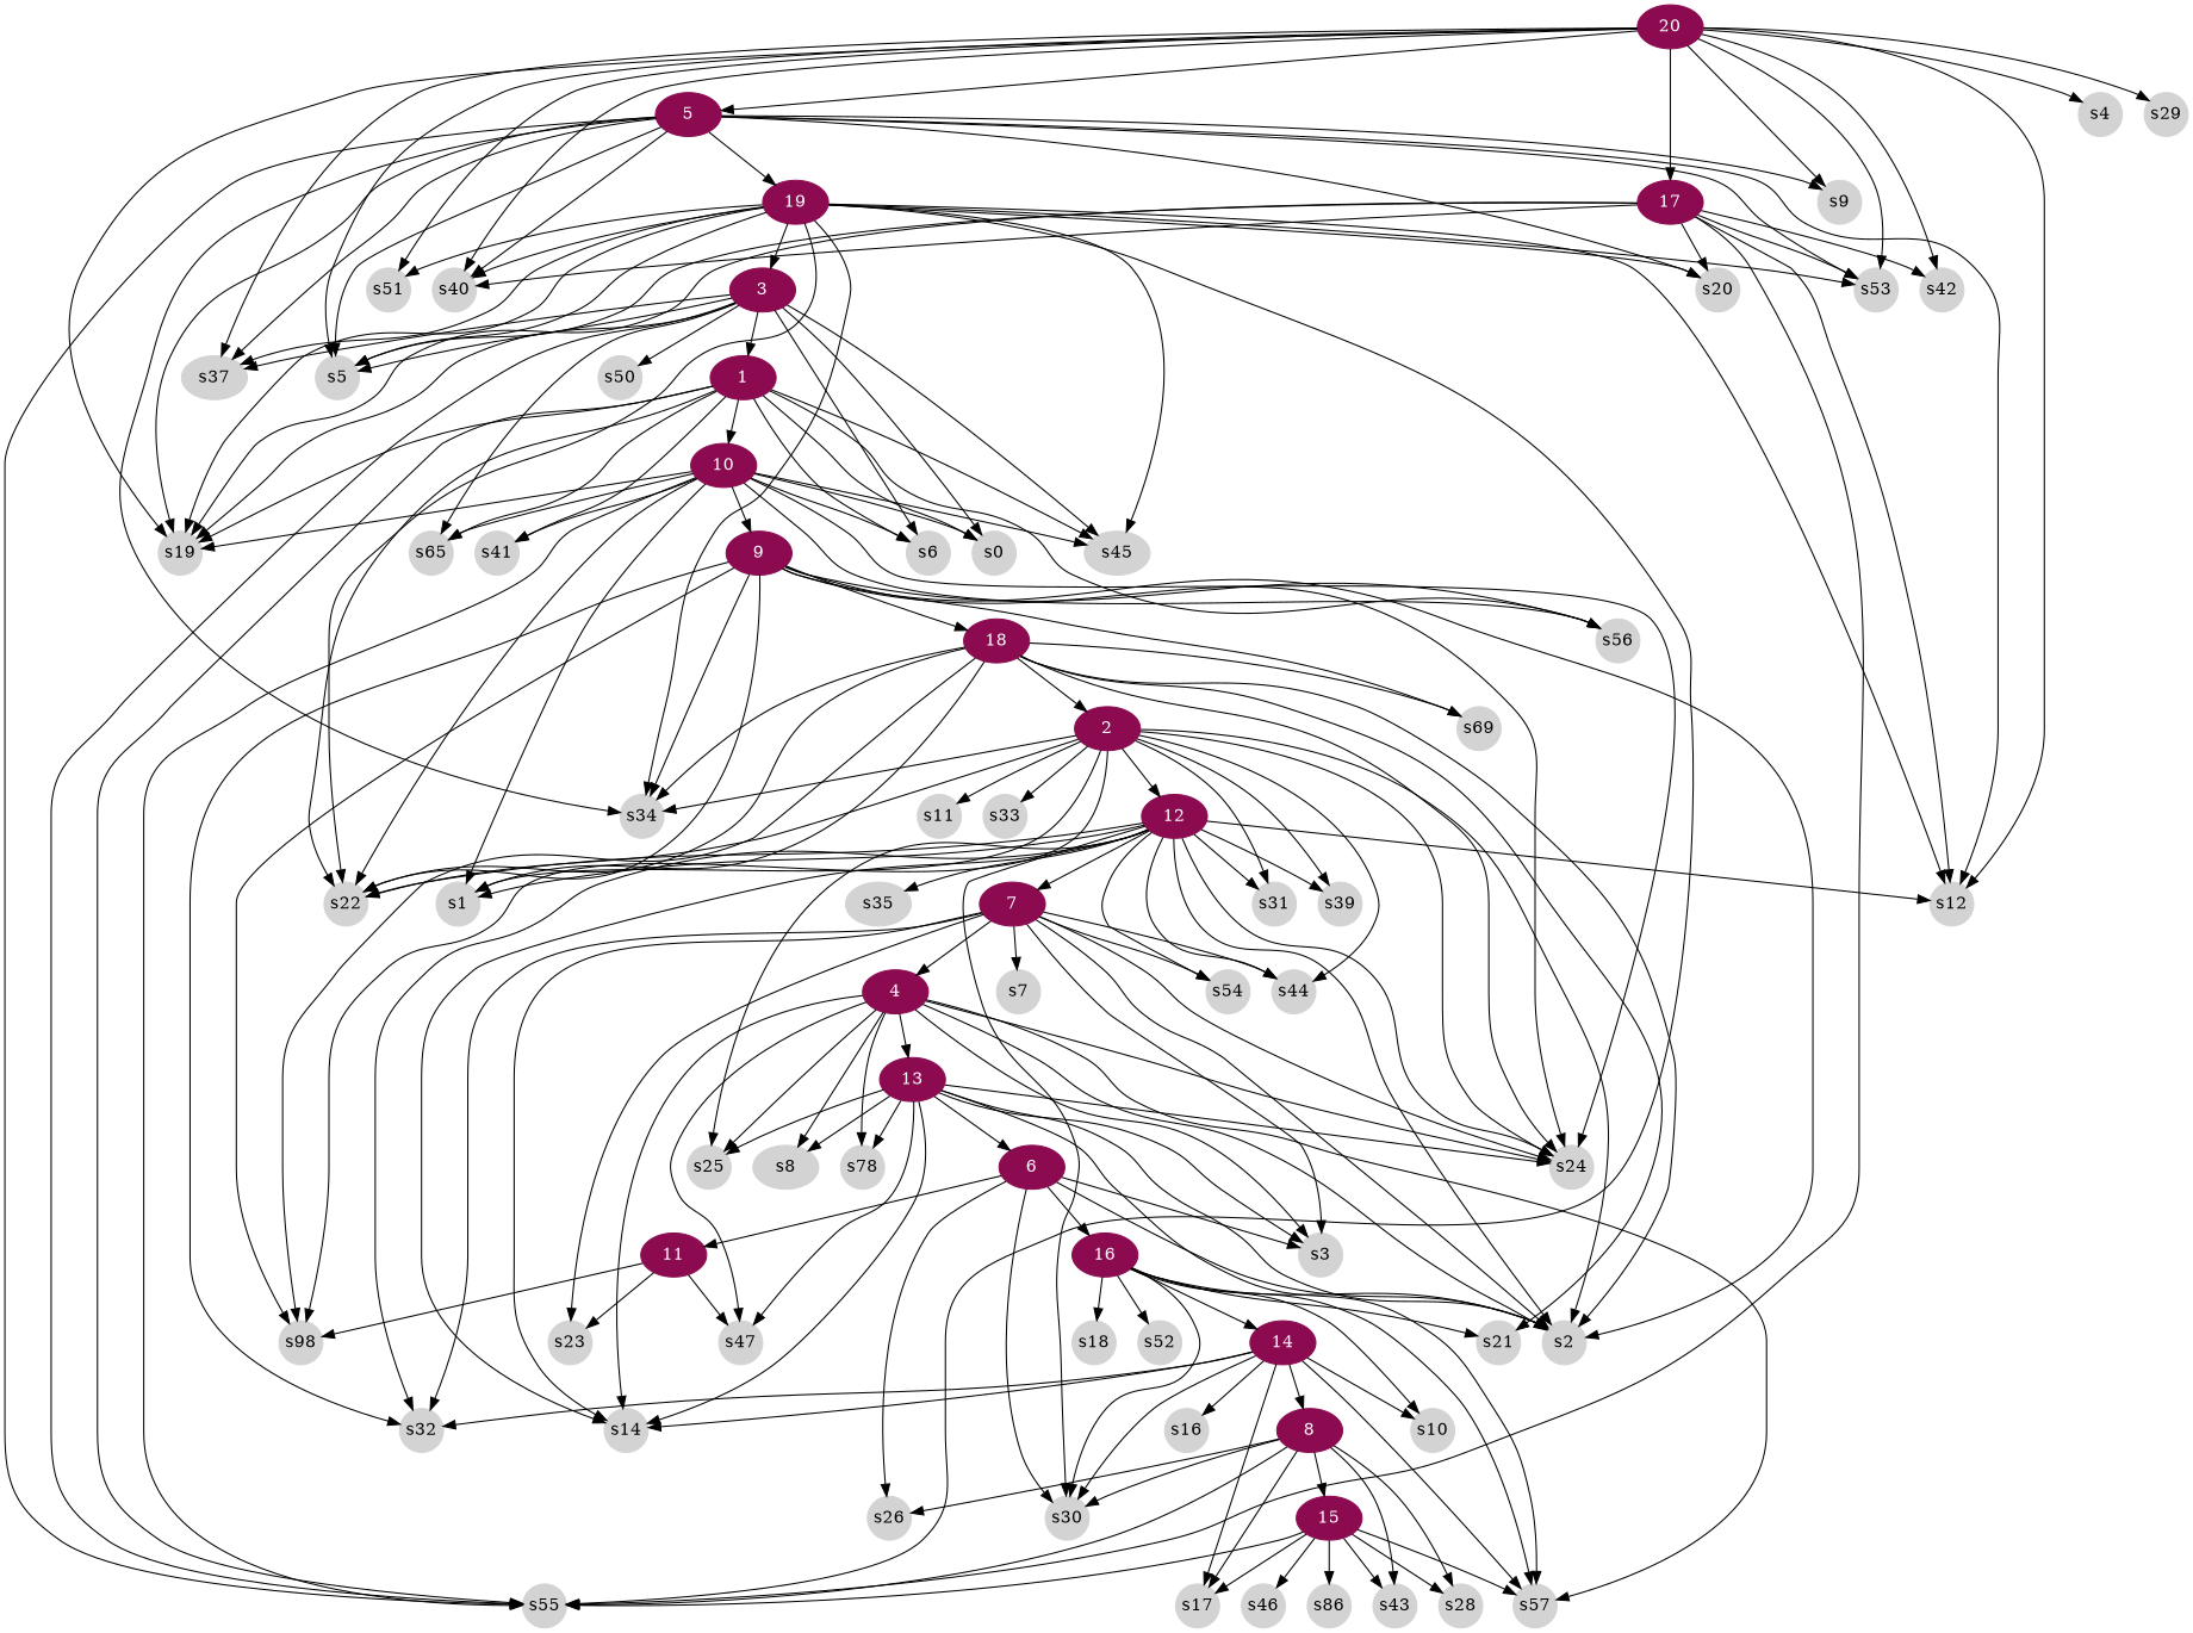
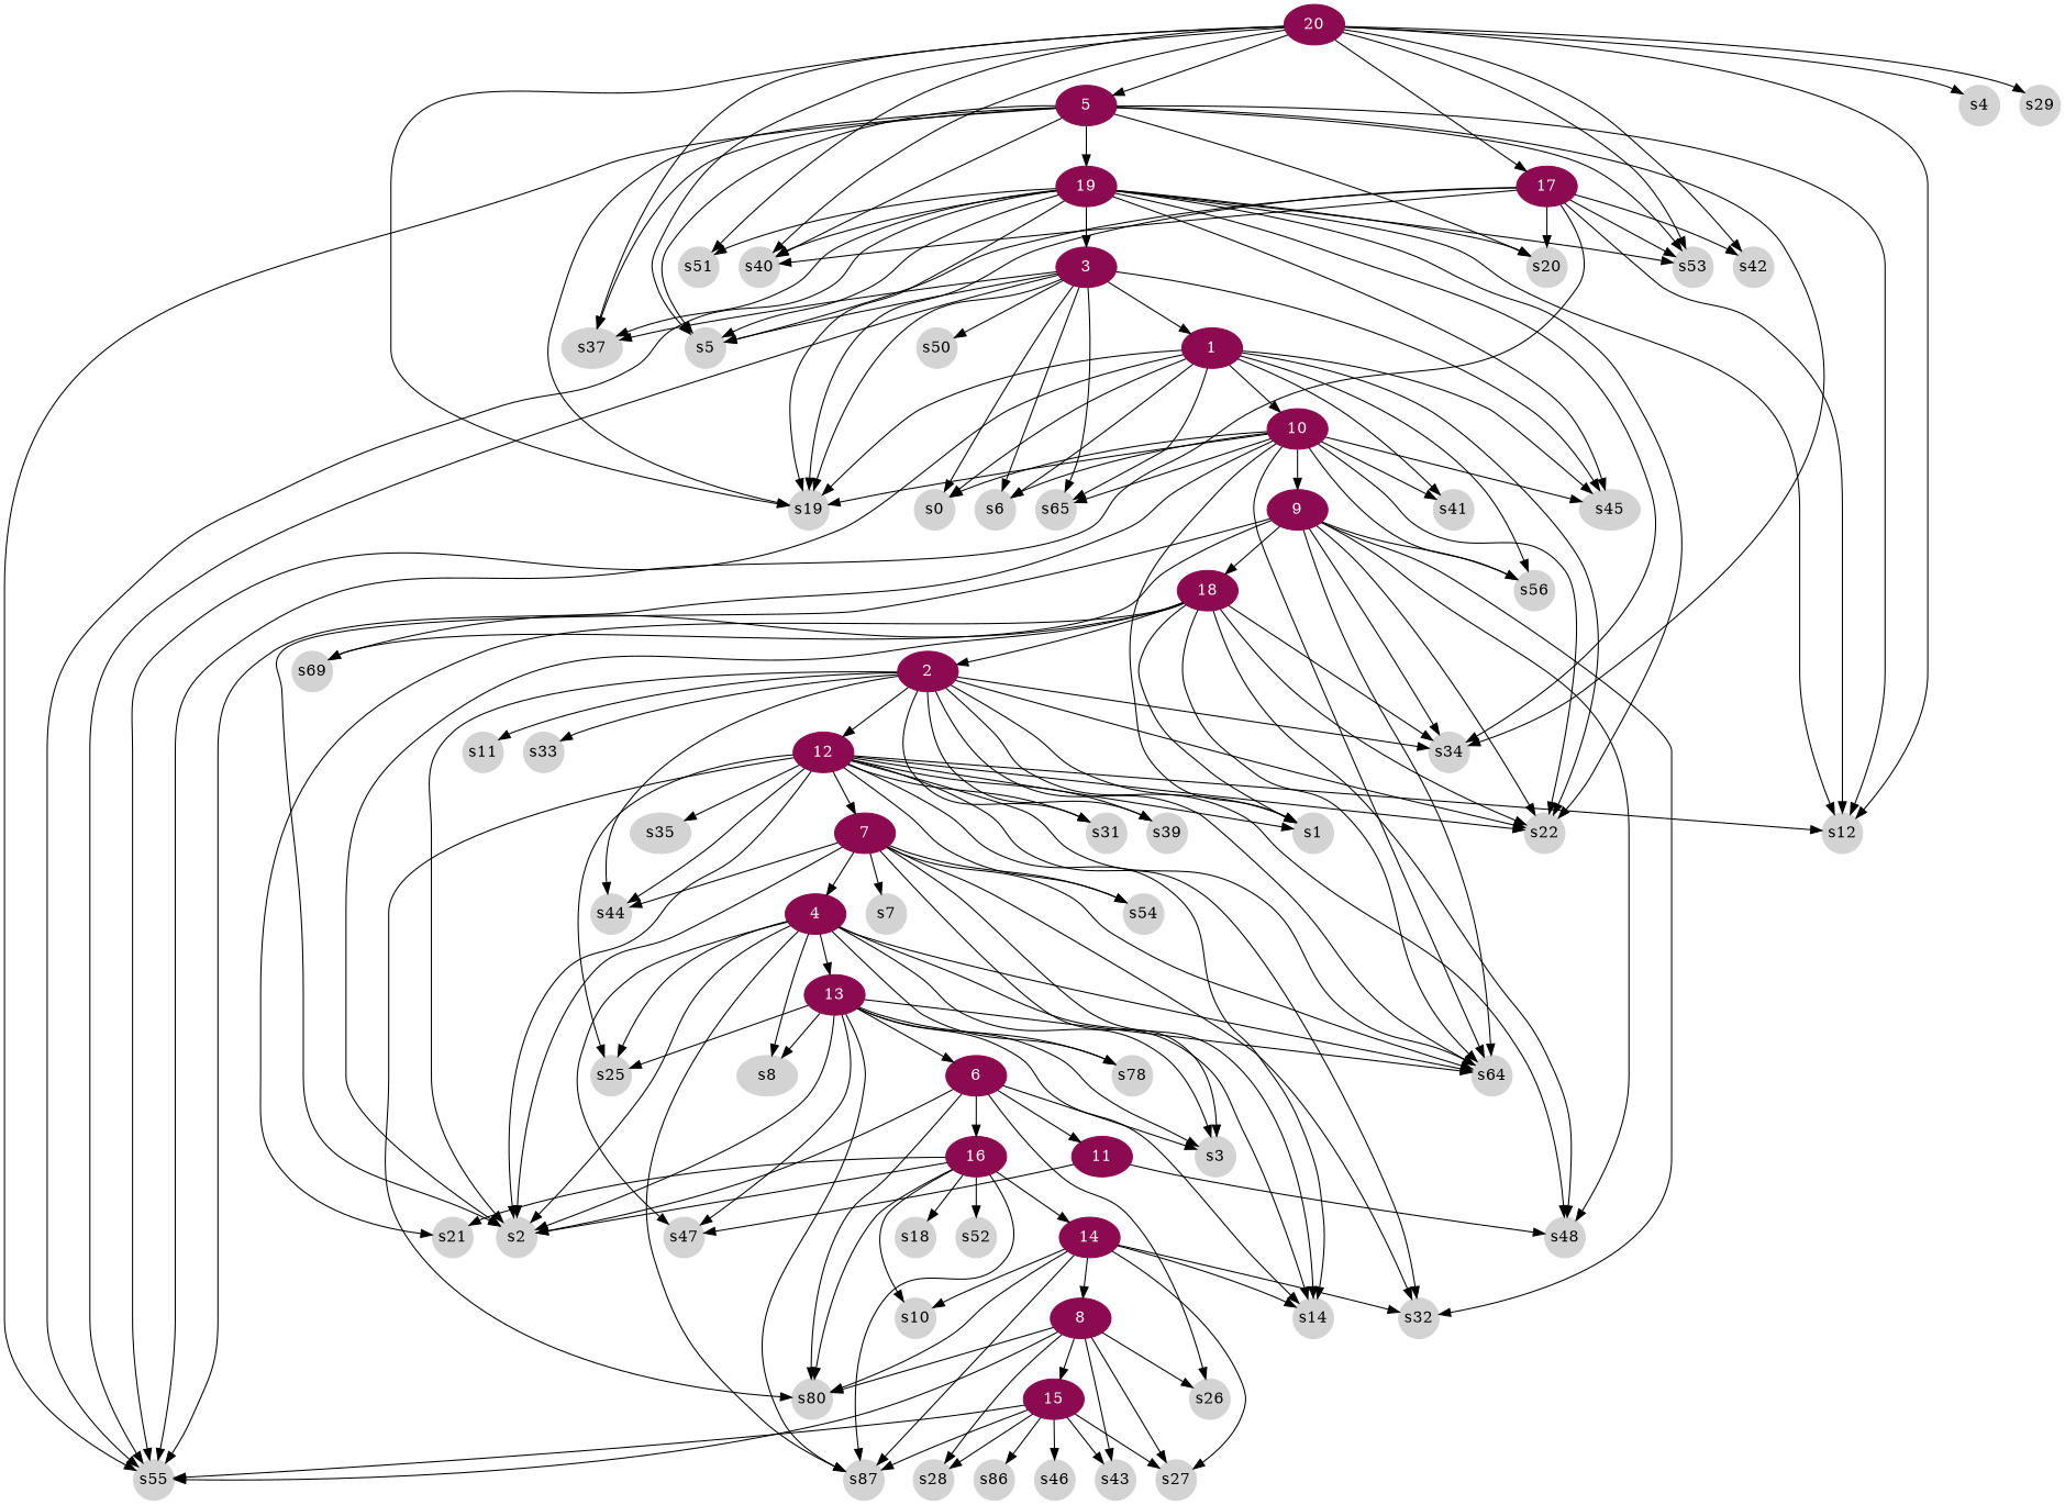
  digraph {
    node [color=lightgrey fontcolor=black style=filled fixedsize=true shape=circle]
    3 [color=deeppink4 fontcolor=white fixedsize="" shape=""]
    1 [color=deeppink4 fontcolor=white fixedsize="" shape=""]
    s0
    s6
    n5 [label=s65]
    s19
    s45 [shape=ellipse]
    s55
    s5
    s37 [shape=ellipse]
    s50
    10 [color=deeppink4 fontcolor=white fixedsize="" shape=""]
    s22
    s41
    s56
    s1
-   s24
+   s24 [label=s64]
    9 [color=deeppink4 fontcolor=white fixedsize="" shape=""]
    18 [color=deeppink4 fontcolor=white fixedsize="" shape=""]
    2 [color=deeppink4 fontcolor=white fixedsize="" shape=""]
    s2
    s34
-   s48 [label=s98]
+   s48
    n24 [label=s69]
    s21
    12 [color=deeppink4 fontcolor=white fixedsize="" shape=""]
    s11
    s31
    s33
    s39
    s44
    s12
    7 [color=deeppink4 fontcolor=white fixedsize="" shape=""]
    s14
    s32
    s54
    s25
-   s30
+   s30 [label=s80]
    s35 [shape=ellipse]
    19 [color=deeppink4 fontcolor=white fixedsize="" shape=""]
    s20
    s40
    s53
    s51
    4 [color=deeppink4 fontcolor=white fixedsize="" shape=""]
    s3
    s7
-   s23
    13 [color=deeppink4 fontcolor=white fixedsize="" shape=""]
    s8 [shape=ellipse]
    n51 [label=s78]
    s47
-   s57
+   s57 [label=s87]
    6 [color=deeppink4 fontcolor=white fixedsize="" shape=""]
    20 [color=deeppink4 fontcolor=white fixedsize="" shape=""]
    5 [color=deeppink4 fontcolor=white fixedsize="" shape=""]
    17 [color=deeppink4 fontcolor=white fixedsize="" shape=""]
-   s9
    s42
    s4
    s29
    11 [color=deeppink4 fontcolor=white fixedsize="" shape=""]
    16 [color=deeppink4 fontcolor=white fixedsize="" shape=""]
    s26
    14 [color=deeppink4 fontcolor=white fixedsize="" shape=""]
    s10
    s18
    s52
    8 [color=deeppink4 fontcolor=white fixedsize="" shape=""]
-   s17
-   s16
+   s17 [label=s27]
    15 [color=deeppink4 fontcolor=white fixedsize="" shape=""]
    s28
    s43
    n75 [label=s86]
    s46
    3 -> 1
    3 -> s0
    3 -> s6
    3 -> n5
    3 -> s19
    3 -> s45
    3 -> s55
    3 -> s5
    3 -> s37
    3 -> s50
    1 -> s0
    1 -> s6
    1 -> n5
    1 -> s19
    1 -> s45
    1 -> s55
    1 -> 10
    1 -> s22
    1 -> s41
    1 -> s56
    10 -> s0
    10 -> s6
    10 -> n5
    10 -> s19
    10 -> s45
    10 -> s55
    10 -> s22
    10 -> s41
    10 -> s56
    10 -> s1
    10 -> s24
    10 -> 9
    9 -> s22
    9 -> s56
    9 -> s24
    9 -> 18
    9 -> s2
    9 -> s34
    9 -> s48
    9 -> n24
    9 -> s32
    18 -> s22
    18 -> s1
    18 -> s24
    18 -> 2
    18 -> s2
    18 -> s34
    18 -> s48
    18 -> n24
    18 -> s21
    2 -> s22
    2 -> s1
    2 -> s24
    2 -> s2
    2 -> s34
    2 -> s48
    2 -> 12
    2 -> s11
    2 -> s31
    2 -> s33
    2 -> s39
    2 -> s44
    12 -> s22
    12 -> s1
    12 -> s24
    12 -> s2
    12 -> s31
    12 -> s39
    12 -> s44
    12 -> s12
    12 -> 7
    12 -> s14
    12 -> s32
    12 -> s54
    12 -> s25
    12 -> s30
    12 -> s35
    7 -> s24
    7 -> s2
    7 -> s44
    7 -> s14
    7 -> s32
    7 -> s54
    7 -> 4
    7 -> s3
    7 -> s7
-   7 -> s23
    19 -> 3
    19 -> s19
    19 -> s45
    19 -> s55
    19 -> s5
    19 -> s37
    19 -> s22
    19 -> s34
    19 -> s12
    19 -> s20
    19 -> s40
    19 -> s53
    19 -> s51
    4 -> s24
    4 -> s2
    4 -> s14
    4 -> s25
    4 -> s3
    4 -> 13
    4 -> s8
    4 -> n51
    4 -> s47
    4 -> s57
    13 -> s24
    13 -> s2
    13 -> s14
    13 -> s25
    13 -> s3
    13 -> s8
    13 -> n51
    13 -> s47
    13 -> s57
    13 -> 6
    6 -> s2
    6 -> s30
    6 -> s3
    6 -> 11
    6 -> 16
    6 -> s26
    20 -> s19
    20 -> s5
    20 -> s37
    20 -> s12
    20 -> s40
    20 -> s53
    20 -> s51
    20 -> 5
    20 -> 17
-   20 -> s9
    20 -> s42
    20 -> s4
    20 -> s29
    5 -> s19
    5 -> s55
    5 -> s5
    5 -> s37
    5 -> s34
    5 -> s12
    5 -> 19
    5 -> s20
    5 -> s40
    5 -> s53
-   5 -> s9
    17 -> s19
    17 -> s55
    17 -> s5
    17 -> s12
    17 -> s20
    17 -> s40
    17 -> s53
    17 -> s42
    11 -> s48
-   11 -> s23
    11 -> s47
    16 -> s2
    16 -> s21
    16 -> s30
    16 -> s57
    16 -> 14
    16 -> s10
    16 -> s18
    16 -> s52
    14 -> s14
    14 -> s32
    14 -> s30
    14 -> s57
    14 -> s10
    14 -> 8
    14 -> s17
-   14 -> s16
    8 -> s55
    8 -> s30
    8 -> s26
    8 -> s17
    8 -> 15
    8 -> s28
    8 -> s43
    15 -> s55
    15 -> s57
    15 -> s17
    15 -> s28
    15 -> s43
    15 -> n75
    15 -> s46
  }
